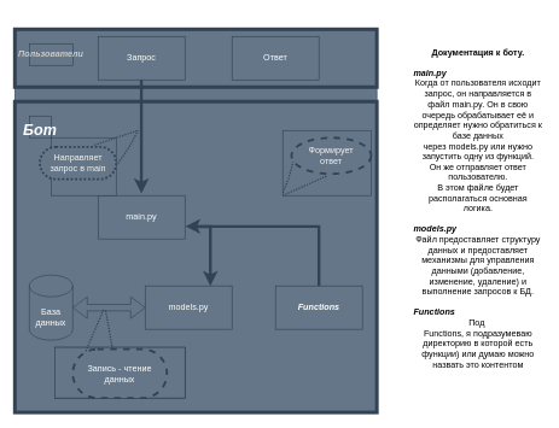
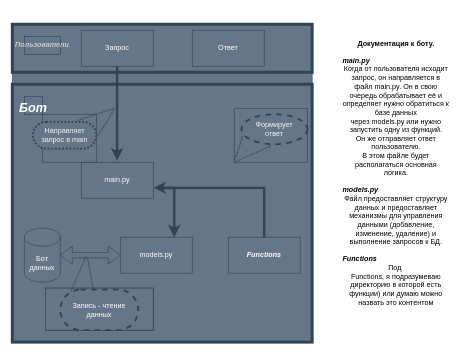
  <mxCell id="0" />
  <mxCell id="1" parent="0" />
  <mxCell id="2" value="&lt;font color=&quot;#030303&quot;&gt;&lt;b&gt;Документация к боту.&lt;/b&gt;&lt;br&gt;&lt;br&gt;&lt;/font&gt;&lt;div style=&quot;text-align: left;&quot;&gt;&lt;b&gt;&lt;i&gt;&lt;font color=&quot;#030303&quot;&gt;main.py&lt;/font&gt;&lt;/i&gt;&lt;/b&gt;&lt;/div&gt;&lt;font color=&quot;#030303&quot;&gt;Когда от пользователя исходит запрос, он направляется в файл main.py. Он в свою очередь обрабатывает её и определяет нужно обратиться к базе данных&lt;br&gt;через models.py или нужно запустить одну из функций.&lt;br&gt;Он же отправляет ответ пользователю.&lt;br&gt;В этом файле будет располагаться основная логика.&lt;br&gt;&lt;br&gt;&lt;/font&gt;&lt;div style=&quot;text-align: left;&quot;&gt;&lt;b&gt;&lt;i&gt;&lt;font color=&quot;#030303&quot;&gt;models.py&lt;/font&gt;&lt;/i&gt;&lt;/b&gt;&lt;/div&gt;&lt;div style=&quot;&quot;&gt;&lt;font color=&quot;#030303&quot;&gt;Файл предоставляет структуру данных и предоставляет механизмы для управления данными (добавление, изменение, удаление) и выполнение запросов к БД.&lt;/font&gt;&lt;/div&gt;&lt;div style=&quot;&quot;&gt;&lt;font color=&quot;#030303&quot;&gt;&lt;br&gt;&lt;/font&gt;&lt;/div&gt;&lt;div style=&quot;text-align: left;&quot;&gt;&lt;font color=&quot;#030303&quot;&gt;&lt;b&gt;&lt;i&gt;Functions&lt;/i&gt;&lt;/b&gt;&lt;br&gt;&lt;/font&gt;&lt;/div&gt;&lt;div style=&quot;&quot;&gt;&lt;font color=&quot;#030303&quot;&gt;Под&amp;nbsp;&lt;/font&gt;&lt;/div&gt;&lt;span style=&quot;border-color: var(--border-color); text-align: left;&quot;&gt;&lt;span style=&quot;border-color: var(--border-color);&quot;&gt;&lt;font color=&quot;#030303&quot;&gt;Functions, я подразумеваю директорию в которой есть функции) или думаю можно назвать это контентом&lt;/font&gt;&lt;/span&gt;&lt;/span&gt;&lt;div style=&quot;text-align: left;&quot;&gt;&lt;b&gt;&lt;i&gt;&lt;br&gt;&lt;/i&gt;&lt;/b&gt;&lt;/div&gt;" style="text;strokeColor=none;align=center;fillColor=none;html=1;verticalAlign=middle;whiteSpace=wrap;rounded=0;fontColor=#FFFFFF;" vertex="1" parent="1"><mxGeometry x="570" y="20" width="180" height="550" as="geometry" /></mxCell>
  <mxCell id="3" value="" style="group;fillColor=#647687;strokeColor=#314354;fontColor=#ffffff;" connectable="0" vertex="1" parent="1"><mxGeometry x="20" y="40" width="500" height="530" as="geometry" /></mxCell>
  <mxCell id="4" value="&amp;nbsp;" style="rounded=0;whiteSpace=wrap;html=1;strokeWidth=5;labelBackgroundColor=none;container=0;fillColor=#647687;strokeColor=#314354;fontColor=#ffffff;" vertex="1" parent="3"><mxGeometry y="100" width="500" height="430" as="geometry" /></mxCell>
  <mxCell id="5" value="" style="rounded=0;whiteSpace=wrap;html=1;strokeWidth=5;labelBackgroundColor=none;fillColor=#647687;strokeColor=#314354;fontColor=#ffffff;" vertex="1" parent="3"><mxGeometry width="500" height="80" as="geometry" /></mxCell>
  <mxCell id="6" value="Запрос" style="rounded=0;whiteSpace=wrap;html=1;labelBackgroundColor=none;fillColor=#647687;strokeColor=#314354;fontColor=#ffffff;" vertex="1" parent="3"><mxGeometry x="115" y="10" width="120" height="60" as="geometry" /></mxCell>
  <mxCell id="7" value="Ответ" style="rounded=0;whiteSpace=wrap;html=1;labelBackgroundColor=none;fillColor=#647687;strokeColor=#314354;fontColor=#ffffff;" vertex="1" parent="3"><mxGeometry x="300" y="10" width="120" height="60" as="geometry" /></mxCell>
  <mxCell id="8" value="&lt;b&gt;&lt;i&gt;&lt;font color=&quot;#cccccc&quot;&gt;Пользователи&lt;/font&gt;&lt;/i&gt;&lt;/b&gt;" style="text;align=center;html=1;verticalAlign=middle;whiteSpace=wrap;rounded=0;labelBackgroundColor=none;fillColor=#647687;strokeColor=#314354;fontColor=#ffffff;" vertex="1" parent="3"><mxGeometry x="20" y="20" width="60" height="30" as="geometry" /></mxCell>
  <mxCell id="9" value="&lt;b style=&quot;border-color: var(--border-color); font-family: Helvetica; font-style: normal; font-variant-ligatures: normal; font-variant-caps: normal; letter-spacing: normal; orphans: 2; text-indent: 0px; text-transform: none; widows: 2; word-spacing: 0px; -webkit-text-stroke-width: 0px; text-decoration-thickness: initial; text-decoration-style: initial; text-decoration-color: initial;&quot;&gt;&lt;i style=&quot;border-color: var(--border-color);&quot;&gt;&lt;font style=&quot;font-size: 21px;&quot;&gt;Бот&lt;/font&gt;&lt;/i&gt;&lt;/b&gt;" style="text;whiteSpace=wrap;html=1;shadow=0;align=center;rounded=0;labelBackgroundColor=none;fillColor=#647687;strokeColor=#314354;fontColor=#ffffff;" vertex="1" parent="3"><mxGeometry x="20" y="120" width="30" height="30" as="geometry" /></mxCell>
  <mxCell id="10" value="main.py" style="rounded=0;whiteSpace=wrap;html=1;labelBackgroundColor=none;fillColor=#647687;strokeColor=#314354;fontColor=#ffffff;" vertex="1" parent="3"><mxGeometry x="115" y="230" width="120" height="60" as="geometry" /></mxCell>
  <mxCell id="11" value="&lt;b style=&quot;border-color: var(--border-color); text-align: left;&quot;&gt;&lt;i style=&quot;border-color: var(--border-color);&quot;&gt;Functions&lt;/i&gt;&lt;/b&gt;" style="rounded=0;whiteSpace=wrap;html=1;labelBackgroundColor=none;fillColor=#647687;strokeColor=#314354;fontColor=#ffffff;" vertex="1" parent="3"><mxGeometry x="360" y="355" width="120" height="60" as="geometry" /></mxCell>
  <mxCell id="12" value="models.py" style="rounded=0;whiteSpace=wrap;html=1;labelBackgroundColor=none;fillColor=#647687;strokeColor=#314354;fontColor=#ffffff;" vertex="1" parent="3"><mxGeometry x="180" y="355" width="120" height="60" as="geometry" /></mxCell>
- <mxCell id="13" value="База данных" style="shape=cylinder3;whiteSpace=wrap;html=1;boundedLbl=1;backgroundOutline=1;size=15;rounded=0;labelBackgroundColor=none;fillColor=#647687;strokeColor=#314354;fontColor=#ffffff;" vertex="1" parent="3"><mxGeometry x="20" y="340" width="60" height="90" as="geometry" /></mxCell>
+ <mxCell id="13" value="Бот данных" style="shape=cylinder3;whiteSpace=wrap;html=1;boundedLbl=1;backgroundOutline=1;size=15;rounded=0;labelBackgroundColor=none;fillColor=#647687;strokeColor=#314354;fontColor=#ffffff;" vertex="1" parent="3"><mxGeometry x="20" y="340" width="60" height="90" as="geometry" /></mxCell>
  <mxCell id="14" value="" style="shape=doubleArrow;whiteSpace=wrap;html=1;rounded=0;labelBackgroundColor=none;fillColor=#647687;strokeColor=#314354;fontColor=#ffffff;" vertex="1" parent="3"><mxGeometry x="80" y="370" width="100" height="30" as="geometry" /></mxCell>
  <mxCell id="15" value="" style="edgeStyle=elbowEdgeStyle;elbow=horizontal;endArrow=classic;html=1;curved=0;rounded=0;endSize=8;startSize=8;spacingTop=7;labelBorderColor=none;fontColor=default;targetPerimeterSpacing=3;strokeWidth=4;shadow=0;labelBackgroundColor=none;fillColor=#647687;strokeColor=#314354;" edge="1" parent="3"><mxGeometry width="50" height="50" relative="1" as="geometry"><mxPoint x="250" y="273" as="sourcePoint" /><mxPoint x="270" y="355.0" as="targetPoint" /><Array as="points"><mxPoint x="270" y="293" /></Array></mxGeometry></mxCell>
  <mxCell id="16" value="" style="edgeStyle=elbowEdgeStyle;elbow=horizontal;endArrow=classic;html=1;curved=0;rounded=0;endSize=8;startSize=8;spacingTop=7;labelBorderColor=none;fontColor=default;targetPerimeterSpacing=3;strokeWidth=4;shadow=0;entryX=1.005;entryY=0.879;entryDx=0;entryDy=0;entryPerimeter=0;labelBackgroundColor=none;fillColor=#647687;strokeColor=#314354;" edge="1" parent="3" source="11"><mxGeometry width="50" height="50" relative="1" as="geometry"><mxPoint x="420" y="390" as="sourcePoint" /><mxPoint x="235.6" y="272.74" as="targetPoint" /><Array as="points"><mxPoint x="420" y="290" /></Array></mxGeometry></mxCell>
  <mxCell id="17" value="" style="edgeStyle=elbowEdgeStyle;elbow=horizontal;endArrow=classic;html=1;curved=0;rounded=0;endSize=8;startSize=8;spacingTop=7;labelBorderColor=none;fontColor=default;targetPerimeterSpacing=3;strokeWidth=4;shadow=0;labelBackgroundColor=none;fillColor=#647687;strokeColor=#314354;" edge="1" parent="3" source="6"><mxGeometry width="50" height="50" relative="1" as="geometry"><mxPoint x="174.71" y="90" as="sourcePoint" /><mxPoint x="174.71" y="227" as="targetPoint" /><Array as="points"><mxPoint x="174.71" y="150" /></Array></mxGeometry></mxCell>
  <mxCell id="18" value="" style="group;fillColor=#647687;strokeColor=#314354;fontColor=#ffffff;" connectable="0" vertex="1" parent="3"><mxGeometry x="370" y="140" width="122.21" height="90" as="geometry" /></mxCell>
  <mxCell id="19" value="&lt;font color=&quot;#f5f5f5&quot;&gt;Формирует&lt;br&gt;ответ&lt;/font&gt;" style="ellipse;whiteSpace=wrap;html=1;arcSize=50;align=center;verticalAlign=middle;strokeWidth=3;autosize=1;spacing=4;treeFolding=1;treeMoving=1;newEdgeStyle={&quot;edgeStyle&quot;:&quot;entityRelationEdgeStyle&quot;,&quot;startArrow&quot;:&quot;none&quot;,&quot;endArrow&quot;:&quot;none&quot;,&quot;segment&quot;:10,&quot;curved&quot;:1,&quot;sourcePerimeterSpacing&quot;:0,&quot;targetPerimeterSpacing&quot;:0};perimeterSpacing=4;dashed=1;fillColor=#647687;strokeColor=#314354;fontColor=#ffffff;" vertex="1" parent="18"><mxGeometry x="12.11" y="10" width="110" height="50" as="geometry" /></mxCell>
  <mxCell id="20" value="" style="startArrow=none;endArrow=none;segment=10;sourcePerimeterSpacing=0;targetPerimeterSpacing=0;rounded=1;strokeWidth=2;entryX=0.448;entryY=0.98;entryDx=0;entryDy=0;entryPerimeter=0;dashed=1;dashPattern=1 1;fillColor=#647687;strokeColor=#314354;" edge="1" parent="18" target="19"><mxGeometry relative="1" as="geometry"><mxPoint y="90" as="sourcePoint" /><Array as="points" /></mxGeometry></mxCell>
  <mxCell id="21" value="" style="startArrow=none;endArrow=none;segment=10;sourcePerimeterSpacing=0;targetPerimeterSpacing=0;rounded=1;strokeWidth=2;entryX=0.052;entryY=0.651;entryDx=0;entryDy=0;entryPerimeter=0;dashed=1;dashPattern=1 1;fillColor=#647687;strokeColor=#314354;" edge="1" parent="18" target="19"><mxGeometry relative="1" as="geometry"><mxPoint y="86" as="sourcePoint" /><mxPoint x="33.243" y="60" as="targetPoint" /><Array as="points"><mxPoint x="8.524" y="66" /></Array></mxGeometry></mxCell>
  <mxCell id="22" value="" style="group;fillColor=#647687;strokeColor=#314354;fontColor=#ffffff;" connectable="0" vertex="1" parent="3"><mxGeometry x="55" y="440" width="180" height="70" as="geometry" /></mxCell>
  <mxCell id="23" value="" style="group;fillColor=#647687;strokeColor=#314354;fontColor=#ffffff;" connectable="0" vertex="1" parent="22"><mxGeometry width="180" height="70" as="geometry" /></mxCell>
  <mxCell id="24" value="" style="group;fillColor=#647687;strokeColor=#314354;fontColor=#ffffff;" connectable="0" vertex="1" parent="23"><mxGeometry width="180" height="70" as="geometry" /></mxCell>
  <mxCell id="25" value="&lt;font color=&quot;#ffffff&quot;&gt;Запись - чтение&lt;br&gt;&amp;nbsp;данных&amp;nbsp;&lt;/font&gt;" style="whiteSpace=wrap;html=1;rounded=1;arcSize=50;align=center;verticalAlign=middle;strokeWidth=3;autosize=1;spacing=4;treeFolding=1;treeMoving=1;newEdgeStyle={&quot;edgeStyle&quot;:&quot;entityRelationEdgeStyle&quot;,&quot;startArrow&quot;:&quot;none&quot;,&quot;endArrow&quot;:&quot;none&quot;,&quot;segment&quot;:10,&quot;curved&quot;:1,&quot;sourcePerimeterSpacing&quot;:0,&quot;targetPerimeterSpacing&quot;:0};perimeterSpacing=4;dashed=1;fillColor=#647687;strokeColor=#314354;fontColor=#ffffff;" vertex="1" parent="24"><mxGeometry x="25" y="2.56" width="130" height="67.44" as="geometry" /></mxCell>
  <mxCell id="26" value="" style="group;fillColor=#647687;strokeColor=#314354;fontColor=#ffffff;" connectable="0" vertex="1" parent="3"><mxGeometry x="50" y="150" width="90" height="80" as="geometry" /></mxCell>
  <mxCell id="27" value="&lt;font color=&quot;#f5f5f5&quot;&gt;Направляет запрос в main&lt;/font&gt;" style="whiteSpace=wrap;html=1;rounded=1;arcSize=50;align=center;verticalAlign=middle;strokeWidth=3;autosize=1;spacing=4;treeFolding=1;treeMoving=1;newEdgeStyle={&quot;edgeStyle&quot;:&quot;entityRelationEdgeStyle&quot;,&quot;startArrow&quot;:&quot;none&quot;,&quot;endArrow&quot;:&quot;none&quot;,&quot;segment&quot;:10,&quot;curved&quot;:1,&quot;sourcePerimeterSpacing&quot;:0,&quot;targetPerimeterSpacing&quot;:0};perimeterSpacing=4;dashed=1;dashPattern=1 1;fillColor=#647687;strokeColor=#314354;fontColor=#ffffff;" vertex="1" parent="26"><mxGeometry x="-15.48" y="12.78" width="105.48" height="44.44" as="geometry" /></mxCell>
  <mxCell id="28" value="" style="startArrow=none;endArrow=none;segment=10;sourcePerimeterSpacing=0;targetPerimeterSpacing=0;rounded=1;strokeWidth=2;dashed=1;dashPattern=1 1;fillColor=#647687;strokeColor=#314354;" edge="1" parent="3"><mxGeometry relative="1" as="geometry"><mxPoint x="110" y="160" as="sourcePoint" /><Array as="points" /><mxPoint x="170" y="140" as="targetPoint" /></mxGeometry></mxCell>
  <mxCell id="29" value="" style="startArrow=none;endArrow=none;segment=10;sourcePerimeterSpacing=0;targetPerimeterSpacing=0;rounded=1;strokeWidth=2;dashed=1;dashPattern=1 1;exitX=0.986;exitY=0.509;exitDx=0;exitDy=0;exitPerimeter=0;fillColor=#647687;strokeColor=#314354;" edge="1" parent="3" source="27"><mxGeometry relative="1" as="geometry"><mxPoint x="150" y="182.24" as="sourcePoint" /><mxPoint x="170" y="140" as="targetPoint" /><Array as="points"><mxPoint x="158.524" y="162.24" /></Array></mxGeometry></mxCell>
  <mxCell id="30" value="" style="startArrow=none;endArrow=none;segment=10;sourcePerimeterSpacing=0;targetPerimeterSpacing=0;rounded=1;strokeWidth=2;entryX=0.157;entryY=0.095;entryDx=0;entryDy=0;entryPerimeter=0;dashed=1;dashPattern=1 1;exitX=0.424;exitY=0.606;exitDx=0;exitDy=0;exitPerimeter=0;fillColor=#647687;strokeColor=#314354;" edge="1" parent="3" source="14" target="25"><mxGeometry relative="1" as="geometry"><mxPoint x="495" y="1016" as="sourcePoint" /><mxPoint x="534" y="990" as="targetPoint" /><Array as="points" /></mxGeometry></mxCell>
  <mxCell id="31" value="" style="startArrow=none;endArrow=none;segment=10;sourcePerimeterSpacing=0;targetPerimeterSpacing=0;rounded=1;strokeWidth=2;entryX=0.426;entryY=0.04;entryDx=0;entryDy=0;entryPerimeter=0;dashed=1;dashPattern=1 1;exitX=0.454;exitY=0.638;exitDx=0;exitDy=0;exitPerimeter=0;fillColor=#647687;strokeColor=#314354;" edge="1" parent="3" source="14" target="25"><mxGeometry relative="1" as="geometry"><mxPoint x="530.62" y="930" as="sourcePoint" /><mxPoint x="615.004" y="912.44" as="targetPoint" /><Array as="points" /></mxGeometry></mxCell>
